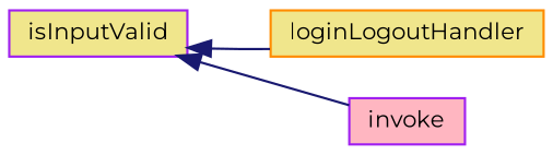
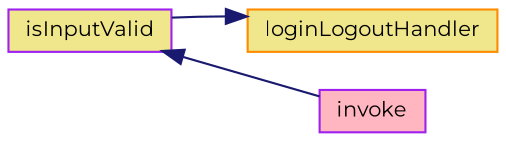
  digraph {
    fontname=Montserrat
    rankdir=LR
    node [color=purple fillcolor=khaki fontname=Montserrat fontsize=10 shape=record style=filled]
    edge [color=midnightblue dir=back fontname=Montserrat fontsize=10 labelfontname=Helvetica labelfontsize=10 style=solid]
    n1 [fontcolor=black height=0.2 label=isInputValid width=0.4]
    n2 [color=darkorange height=0.2 label=loginLogoutHandler width=0.4]
    n3 [fillcolor=lightpink height=0.2 label=invoke width=0.4]
-   n1 -> n2
+   n2 -> n1
    n1 -> n3
  }
